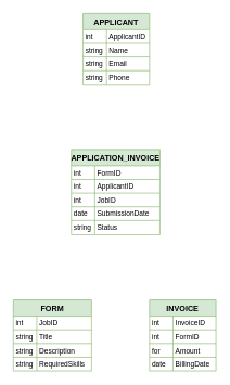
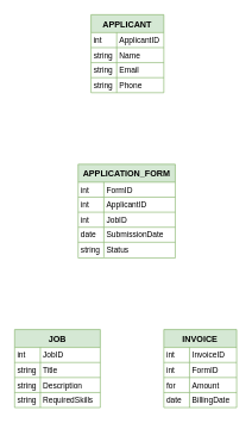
  <mxCell id="0" />
  <mxCell id="1" parent="0" />
  <mxCell id="2" value="APPLICANT" style="shape=table;startSize=25;container=1;collapsible=0;childLayout=tableLayout;fixedRows=1;rowLines=1;fontStyle=1;align=center;resizeLast=1;fillColor=#d5e8d4;strokeColor=#82b366;" vertex="1" parent="1"><mxGeometry x="127" y="20" width="102" height="109" as="geometry" /></mxCell>
  <mxCell id="3" style="shape=tableRow;horizontal=0;startSize=0;swimlaneHead=0;swimlaneBody=0;fillColor=none;collapsible=0;dropTarget=0;points=[[0,0.5],[1,0.5]];portConstraint=eastwest;top=0;left=0;right=0;bottom=0;" vertex="1" parent="2"><mxGeometry y="25" width="102" height="21" as="geometry" /></mxCell>
  <mxCell id="4" value="int" style="shape=partialRectangle;connectable=0;fillColor=none;top=0;left=0;bottom=0;right=0;align=left;spacingLeft=2;overflow=hidden;fontSize=11;" vertex="1" parent="3"><mxGeometry width="36" height="21" as="geometry"><mxRectangle width="36" height="21" as="alternateBounds" /></mxGeometry></mxCell>
  <mxCell id="5" value="ApplicantID" style="shape=partialRectangle;connectable=0;fillColor=none;top=0;left=0;bottom=0;right=0;align=left;spacingLeft=2;overflow=hidden;fontSize=11;" vertex="1" parent="3"><mxGeometry x="36" width="66" height="21" as="geometry"><mxRectangle width="66" height="21" as="alternateBounds" /></mxGeometry></mxCell>
  <mxCell id="6" style="shape=tableRow;horizontal=0;startSize=0;swimlaneHead=0;swimlaneBody=0;fillColor=none;collapsible=0;dropTarget=0;points=[[0,0.5],[1,0.5]];portConstraint=eastwest;top=0;left=0;right=0;bottom=0;" vertex="1" parent="2"><mxGeometry y="46" width="102" height="21" as="geometry" /></mxCell>
  <mxCell id="7" value="string" style="shape=partialRectangle;connectable=0;fillColor=none;top=0;left=0;bottom=0;right=0;align=left;spacingLeft=2;overflow=hidden;fontSize=11;" vertex="1" parent="6"><mxGeometry width="36" height="21" as="geometry"><mxRectangle width="36" height="21" as="alternateBounds" /></mxGeometry></mxCell>
  <mxCell id="8" value="Name" style="shape=partialRectangle;connectable=0;fillColor=none;top=0;left=0;bottom=0;right=0;align=left;spacingLeft=2;overflow=hidden;fontSize=11;" vertex="1" parent="6"><mxGeometry x="36" width="66" height="21" as="geometry"><mxRectangle width="66" height="21" as="alternateBounds" /></mxGeometry></mxCell>
  <mxCell id="9" style="shape=tableRow;horizontal=0;startSize=0;swimlaneHead=0;swimlaneBody=0;fillColor=none;collapsible=0;dropTarget=0;points=[[0,0.5],[1,0.5]];portConstraint=eastwest;top=0;left=0;right=0;bottom=0;" vertex="1" parent="2"><mxGeometry y="67" width="102" height="21" as="geometry" /></mxCell>
  <mxCell id="10" value="string" style="shape=partialRectangle;connectable=0;fillColor=none;top=0;left=0;bottom=0;right=0;align=left;spacingLeft=2;overflow=hidden;fontSize=11;" vertex="1" parent="9"><mxGeometry width="36" height="21" as="geometry"><mxRectangle width="36" height="21" as="alternateBounds" /></mxGeometry></mxCell>
  <mxCell id="11" value="Email" style="shape=partialRectangle;connectable=0;fillColor=none;top=0;left=0;bottom=0;right=0;align=left;spacingLeft=2;overflow=hidden;fontSize=11;" vertex="1" parent="9"><mxGeometry x="36" width="66" height="21" as="geometry"><mxRectangle width="66" height="21" as="alternateBounds" /></mxGeometry></mxCell>
  <mxCell id="12" style="shape=tableRow;horizontal=0;startSize=0;swimlaneHead=0;swimlaneBody=0;fillColor=none;collapsible=0;dropTarget=0;points=[[0,0.5],[1,0.5]];portConstraint=eastwest;top=0;left=0;right=0;bottom=0;" vertex="1" parent="2"><mxGeometry y="88" width="102" height="21" as="geometry" /></mxCell>
  <mxCell id="13" value="string" style="shape=partialRectangle;connectable=0;fillColor=none;top=0;left=0;bottom=0;right=0;align=left;spacingLeft=2;overflow=hidden;fontSize=11;" vertex="1" parent="12"><mxGeometry width="36" height="21" as="geometry"><mxRectangle width="36" height="21" as="alternateBounds" /></mxGeometry></mxCell>
  <mxCell id="14" value="Phone" style="shape=partialRectangle;connectable=0;fillColor=none;top=0;left=0;bottom=0;right=0;align=left;spacingLeft=2;overflow=hidden;fontSize=11;" vertex="1" parent="12"><mxGeometry x="36" width="66" height="21" as="geometry"><mxRectangle width="66" height="21" as="alternateBounds" /></mxGeometry></mxCell>
- <mxCell id="15" value="FORM" style="shape=table;startSize=25;container=1;collapsible=0;childLayout=tableLayout;fixedRows=1;rowLines=1;fontStyle=1;align=center;resizeLast=1;fillColor=#d5e8d4;strokeColor=#82b366;" vertex="1" parent="1"><mxGeometry x="20" y="460" width="120" height="109" as="geometry" /></mxCell>
+ <mxCell id="15" value="JOB" style="shape=table;startSize=25;container=1;collapsible=0;childLayout=tableLayout;fixedRows=1;rowLines=1;fontStyle=1;align=center;resizeLast=1;fillColor=#d5e8d4;strokeColor=#82b366;" vertex="1" parent="1"><mxGeometry x="20" y="460" width="120" height="109" as="geometry" /></mxCell>
  <mxCell id="16" style="shape=tableRow;horizontal=0;startSize=0;swimlaneHead=0;swimlaneBody=0;fillColor=none;collapsible=0;dropTarget=0;points=[[0,0.5],[1,0.5]];portConstraint=eastwest;top=0;left=0;right=0;bottom=0;" vertex="1" parent="15"><mxGeometry y="25" width="120" height="21" as="geometry" /></mxCell>
  <mxCell id="17" value="int" style="shape=partialRectangle;connectable=0;fillColor=none;top=0;left=0;bottom=0;right=0;align=left;spacingLeft=2;overflow=hidden;fontSize=11;" vertex="1" parent="16"><mxGeometry width="36" height="21" as="geometry"><mxRectangle width="36" height="21" as="alternateBounds" /></mxGeometry></mxCell>
  <mxCell id="18" value="JobID" style="shape=partialRectangle;connectable=0;fillColor=none;top=0;left=0;bottom=0;right=0;align=left;spacingLeft=2;overflow=hidden;fontSize=11;" vertex="1" parent="16"><mxGeometry x="36" width="84" height="21" as="geometry"><mxRectangle width="84" height="21" as="alternateBounds" /></mxGeometry></mxCell>
  <mxCell id="19" style="shape=tableRow;horizontal=0;startSize=0;swimlaneHead=0;swimlaneBody=0;fillColor=none;collapsible=0;dropTarget=0;points=[[0,0.5],[1,0.5]];portConstraint=eastwest;top=0;left=0;right=0;bottom=0;" vertex="1" parent="15"><mxGeometry y="46" width="120" height="21" as="geometry" /></mxCell>
  <mxCell id="20" value="string" style="shape=partialRectangle;connectable=0;fillColor=none;top=0;left=0;bottom=0;right=0;align=left;spacingLeft=2;overflow=hidden;fontSize=11;" vertex="1" parent="19"><mxGeometry width="36" height="21" as="geometry"><mxRectangle width="36" height="21" as="alternateBounds" /></mxGeometry></mxCell>
  <mxCell id="21" value="Title" style="shape=partialRectangle;connectable=0;fillColor=none;top=0;left=0;bottom=0;right=0;align=left;spacingLeft=2;overflow=hidden;fontSize=11;" vertex="1" parent="19"><mxGeometry x="36" width="84" height="21" as="geometry"><mxRectangle width="84" height="21" as="alternateBounds" /></mxGeometry></mxCell>
  <mxCell id="22" style="shape=tableRow;horizontal=0;startSize=0;swimlaneHead=0;swimlaneBody=0;fillColor=none;collapsible=0;dropTarget=0;points=[[0,0.5],[1,0.5]];portConstraint=eastwest;top=0;left=0;right=0;bottom=0;" vertex="1" parent="15"><mxGeometry y="67" width="120" height="21" as="geometry" /></mxCell>
  <mxCell id="23" value="string" style="shape=partialRectangle;connectable=0;fillColor=none;top=0;left=0;bottom=0;right=0;align=left;spacingLeft=2;overflow=hidden;fontSize=11;" vertex="1" parent="22"><mxGeometry width="36" height="21" as="geometry"><mxRectangle width="36" height="21" as="alternateBounds" /></mxGeometry></mxCell>
  <mxCell id="24" value="Description" style="shape=partialRectangle;connectable=0;fillColor=none;top=0;left=0;bottom=0;right=0;align=left;spacingLeft=2;overflow=hidden;fontSize=11;" vertex="1" parent="22"><mxGeometry x="36" width="84" height="21" as="geometry"><mxRectangle width="84" height="21" as="alternateBounds" /></mxGeometry></mxCell>
  <mxCell id="25" style="shape=tableRow;horizontal=0;startSize=0;swimlaneHead=0;swimlaneBody=0;fillColor=none;collapsible=0;dropTarget=0;points=[[0,0.5],[1,0.5]];portConstraint=eastwest;top=0;left=0;right=0;bottom=0;" vertex="1" parent="15"><mxGeometry y="88" width="120" height="21" as="geometry" /></mxCell>
  <mxCell id="26" value="string" style="shape=partialRectangle;connectable=0;fillColor=none;top=0;left=0;bottom=0;right=0;align=left;spacingLeft=2;overflow=hidden;fontSize=11;" vertex="1" parent="25"><mxGeometry width="36" height="21" as="geometry"><mxRectangle width="36" height="21" as="alternateBounds" /></mxGeometry></mxCell>
  <mxCell id="27" value="RequiredSkills" style="shape=partialRectangle;connectable=0;fillColor=none;top=0;left=0;bottom=0;right=0;align=left;spacingLeft=2;overflow=hidden;fontSize=11;" vertex="1" parent="25"><mxGeometry x="36" width="84" height="21" as="geometry"><mxRectangle width="84" height="21" as="alternateBounds" /></mxGeometry></mxCell>
- <mxCell id="28" value="APPLICATION_INVOICE" style="shape=table;startSize=25;container=1;collapsible=0;childLayout=tableLayout;fixedRows=1;rowLines=1;fontStyle=1;align=center;resizeLast=1;fillColor=#d5e8d4;strokeColor=#82b366;" vertex="1" parent="1"><mxGeometry x="109" y="229" width="136" height="131" as="geometry" /></mxCell>
+ <mxCell id="28" value="APPLICATION_FORM" style="shape=table;startSize=25;container=1;collapsible=0;childLayout=tableLayout;fixedRows=1;rowLines=1;fontStyle=1;align=center;resizeLast=1;fillColor=#d5e8d4;strokeColor=#82b366;" vertex="1" parent="1"><mxGeometry x="109" y="229" width="136" height="131" as="geometry" /></mxCell>
  <mxCell id="29" style="shape=tableRow;horizontal=0;startSize=0;swimlaneHead=0;swimlaneBody=0;fillColor=none;collapsible=0;dropTarget=0;points=[[0,0.5],[1,0.5]];portConstraint=eastwest;top=0;left=0;right=0;bottom=0;" vertex="1" parent="28"><mxGeometry y="25" width="136" height="21" as="geometry" /></mxCell>
  <mxCell id="30" value="int" style="shape=partialRectangle;connectable=0;fillColor=none;top=0;left=0;bottom=0;right=0;align=left;spacingLeft=2;overflow=hidden;fontSize=11;" vertex="1" parent="29"><mxGeometry width="36" height="21" as="geometry"><mxRectangle width="36" height="21" as="alternateBounds" /></mxGeometry></mxCell>
  <mxCell id="31" value="FormID" style="shape=partialRectangle;connectable=0;fillColor=none;top=0;left=0;bottom=0;right=0;align=left;spacingLeft=2;overflow=hidden;fontSize=11;" vertex="1" parent="29"><mxGeometry x="36" width="100" height="21" as="geometry"><mxRectangle width="100" height="21" as="alternateBounds" /></mxGeometry></mxCell>
  <mxCell id="32" style="shape=tableRow;horizontal=0;startSize=0;swimlaneHead=0;swimlaneBody=0;fillColor=none;collapsible=0;dropTarget=0;points=[[0,0.5],[1,0.5]];portConstraint=eastwest;top=0;left=0;right=0;bottom=0;" vertex="1" parent="28"><mxGeometry y="46" width="136" height="21" as="geometry" /></mxCell>
  <mxCell id="33" value="int" style="shape=partialRectangle;connectable=0;fillColor=none;top=0;left=0;bottom=0;right=0;align=left;spacingLeft=2;overflow=hidden;fontSize=11;" vertex="1" parent="32"><mxGeometry width="36" height="21" as="geometry"><mxRectangle width="36" height="21" as="alternateBounds" /></mxGeometry></mxCell>
  <mxCell id="34" value="ApplicantID" style="shape=partialRectangle;connectable=0;fillColor=none;top=0;left=0;bottom=0;right=0;align=left;spacingLeft=2;overflow=hidden;fontSize=11;" vertex="1" parent="32"><mxGeometry x="36" width="100" height="21" as="geometry"><mxRectangle width="100" height="21" as="alternateBounds" /></mxGeometry></mxCell>
  <mxCell id="35" style="shape=tableRow;horizontal=0;startSize=0;swimlaneHead=0;swimlaneBody=0;fillColor=none;collapsible=0;dropTarget=0;points=[[0,0.5],[1,0.5]];portConstraint=eastwest;top=0;left=0;right=0;bottom=0;" vertex="1" parent="28"><mxGeometry y="67" width="136" height="21" as="geometry" /></mxCell>
  <mxCell id="36" value="int" style="shape=partialRectangle;connectable=0;fillColor=none;top=0;left=0;bottom=0;right=0;align=left;spacingLeft=2;overflow=hidden;fontSize=11;" vertex="1" parent="35"><mxGeometry width="36" height="21" as="geometry"><mxRectangle width="36" height="21" as="alternateBounds" /></mxGeometry></mxCell>
  <mxCell id="37" value="JobID" style="shape=partialRectangle;connectable=0;fillColor=none;top=0;left=0;bottom=0;right=0;align=left;spacingLeft=2;overflow=hidden;fontSize=11;" vertex="1" parent="35"><mxGeometry x="36" width="100" height="21" as="geometry"><mxRectangle width="100" height="21" as="alternateBounds" /></mxGeometry></mxCell>
  <mxCell id="38" style="shape=tableRow;horizontal=0;startSize=0;swimlaneHead=0;swimlaneBody=0;fillColor=none;collapsible=0;dropTarget=0;points=[[0,0.5],[1,0.5]];portConstraint=eastwest;top=0;left=0;right=0;bottom=0;" vertex="1" parent="28"><mxGeometry y="88" width="136" height="21" as="geometry" /></mxCell>
  <mxCell id="39" value="date" style="shape=partialRectangle;connectable=0;fillColor=none;top=0;left=0;bottom=0;right=0;align=left;spacingLeft=2;overflow=hidden;fontSize=11;" vertex="1" parent="38"><mxGeometry width="36" height="21" as="geometry"><mxRectangle width="36" height="21" as="alternateBounds" /></mxGeometry></mxCell>
  <mxCell id="40" value="SubmissionDate" style="shape=partialRectangle;connectable=0;fillColor=none;top=0;left=0;bottom=0;right=0;align=left;spacingLeft=2;overflow=hidden;fontSize=11;" vertex="1" parent="38"><mxGeometry x="36" width="100" height="21" as="geometry"><mxRectangle width="100" height="21" as="alternateBounds" /></mxGeometry></mxCell>
  <mxCell id="41" style="shape=tableRow;horizontal=0;startSize=0;swimlaneHead=0;swimlaneBody=0;fillColor=none;collapsible=0;dropTarget=0;points=[[0,0.5],[1,0.5]];portConstraint=eastwest;top=0;left=0;right=0;bottom=0;" vertex="1" parent="28"><mxGeometry y="109" width="136" height="21" as="geometry" /></mxCell>
  <mxCell id="42" value="string" style="shape=partialRectangle;connectable=0;fillColor=none;top=0;left=0;bottom=0;right=0;align=left;spacingLeft=2;overflow=hidden;fontSize=11;" vertex="1" parent="41"><mxGeometry width="36" height="21" as="geometry"><mxRectangle width="36" height="21" as="alternateBounds" /></mxGeometry></mxCell>
  <mxCell id="43" value="Status" style="shape=partialRectangle;connectable=0;fillColor=none;top=0;left=0;bottom=0;right=0;align=left;spacingLeft=2;overflow=hidden;fontSize=11;" vertex="1" parent="41"><mxGeometry x="36" width="100" height="21" as="geometry"><mxRectangle width="100" height="21" as="alternateBounds" /></mxGeometry></mxCell>
  <mxCell id="44" value="INVOICE" style="shape=table;startSize=25;container=1;collapsible=0;childLayout=tableLayout;fixedRows=1;rowLines=1;fontStyle=1;align=center;resizeLast=1;fillColor=#d5e8d4;strokeColor=#82b366;" vertex="1" parent="1"><mxGeometry x="229" y="460" width="102" height="109" as="geometry" /></mxCell>
  <mxCell id="45" style="shape=tableRow;horizontal=0;startSize=0;swimlaneHead=0;swimlaneBody=0;fillColor=none;collapsible=0;dropTarget=0;points=[[0,0.5],[1,0.5]];portConstraint=eastwest;top=0;left=0;right=0;bottom=0;" vertex="1" parent="44"><mxGeometry y="25" width="102" height="21" as="geometry" /></mxCell>
  <mxCell id="46" value="int" style="shape=partialRectangle;connectable=0;fillColor=none;top=0;left=0;bottom=0;right=0;align=left;spacingLeft=2;overflow=hidden;fontSize=11;" vertex="1" parent="45"><mxGeometry width="36" height="21" as="geometry"><mxRectangle width="36" height="21" as="alternateBounds" /></mxGeometry></mxCell>
  <mxCell id="47" value="InvoiceID" style="shape=partialRectangle;connectable=0;fillColor=none;top=0;left=0;bottom=0;right=0;align=left;spacingLeft=2;overflow=hidden;fontSize=11;" vertex="1" parent="45"><mxGeometry x="36" width="66" height="21" as="geometry"><mxRectangle width="66" height="21" as="alternateBounds" /></mxGeometry></mxCell>
  <mxCell id="48" style="shape=tableRow;horizontal=0;startSize=0;swimlaneHead=0;swimlaneBody=0;fillColor=none;collapsible=0;dropTarget=0;points=[[0,0.5],[1,0.5]];portConstraint=eastwest;top=0;left=0;right=0;bottom=0;" vertex="1" parent="44"><mxGeometry y="46" width="102" height="21" as="geometry" /></mxCell>
  <mxCell id="49" value="int" style="shape=partialRectangle;connectable=0;fillColor=none;top=0;left=0;bottom=0;right=0;align=left;spacingLeft=2;overflow=hidden;fontSize=11;" vertex="1" parent="48"><mxGeometry width="36" height="21" as="geometry"><mxRectangle width="36" height="21" as="alternateBounds" /></mxGeometry></mxCell>
  <mxCell id="50" value="FormID" style="shape=partialRectangle;connectable=0;fillColor=none;top=0;left=0;bottom=0;right=0;align=left;spacingLeft=2;overflow=hidden;fontSize=11;" vertex="1" parent="48"><mxGeometry x="36" width="66" height="21" as="geometry"><mxRectangle width="66" height="21" as="alternateBounds" /></mxGeometry></mxCell>
  <mxCell id="51" style="shape=tableRow;horizontal=0;startSize=0;swimlaneHead=0;swimlaneBody=0;fillColor=none;collapsible=0;dropTarget=0;points=[[0,0.5],[1,0.5]];portConstraint=eastwest;top=0;left=0;right=0;bottom=0;" vertex="1" parent="44"><mxGeometry y="67" width="102" height="21" as="geometry" /></mxCell>
  <mxCell id="52" value="for" style="shape=partialRectangle;connectable=0;fillColor=none;top=0;left=0;bottom=0;right=0;align=left;spacingLeft=2;overflow=hidden;fontSize=11;" vertex="1" parent="51"><mxGeometry width="36" height="21" as="geometry"><mxRectangle width="36" height="21" as="alternateBounds" /></mxGeometry></mxCell>
  <mxCell id="53" value="Amount" style="shape=partialRectangle;connectable=0;fillColor=none;top=0;left=0;bottom=0;right=0;align=left;spacingLeft=2;overflow=hidden;fontSize=11;" vertex="1" parent="51"><mxGeometry x="36" width="66" height="21" as="geometry"><mxRectangle width="66" height="21" as="alternateBounds" /></mxGeometry></mxCell>
  <mxCell id="54" style="shape=tableRow;horizontal=0;startSize=0;swimlaneHead=0;swimlaneBody=0;fillColor=none;collapsible=0;dropTarget=0;points=[[0,0.5],[1,0.5]];portConstraint=eastwest;top=0;left=0;right=0;bottom=0;" vertex="1" parent="44"><mxGeometry y="88" width="102" height="21" as="geometry" /></mxCell>
  <mxCell id="55" value="date" style="shape=partialRectangle;connectable=0;fillColor=none;top=0;left=0;bottom=0;right=0;align=left;spacingLeft=2;overflow=hidden;fontSize=11;" vertex="1" parent="54"><mxGeometry width="36" height="21" as="geometry"><mxRectangle width="36" height="21" as="alternateBounds" /></mxGeometry></mxCell>
  <mxCell id="56" value="BillingDate" style="shape=partialRectangle;connectable=0;fillColor=none;top=0;left=0;bottom=0;right=0;align=left;spacingLeft=2;overflow=hidden;fontSize=11;" vertex="1" parent="54"><mxGeometry x="36" width="66" height="21" as="geometry"><mxRectangle width="66" height="21" as="alternateBounds" /></mxGeometry></mxCell>
